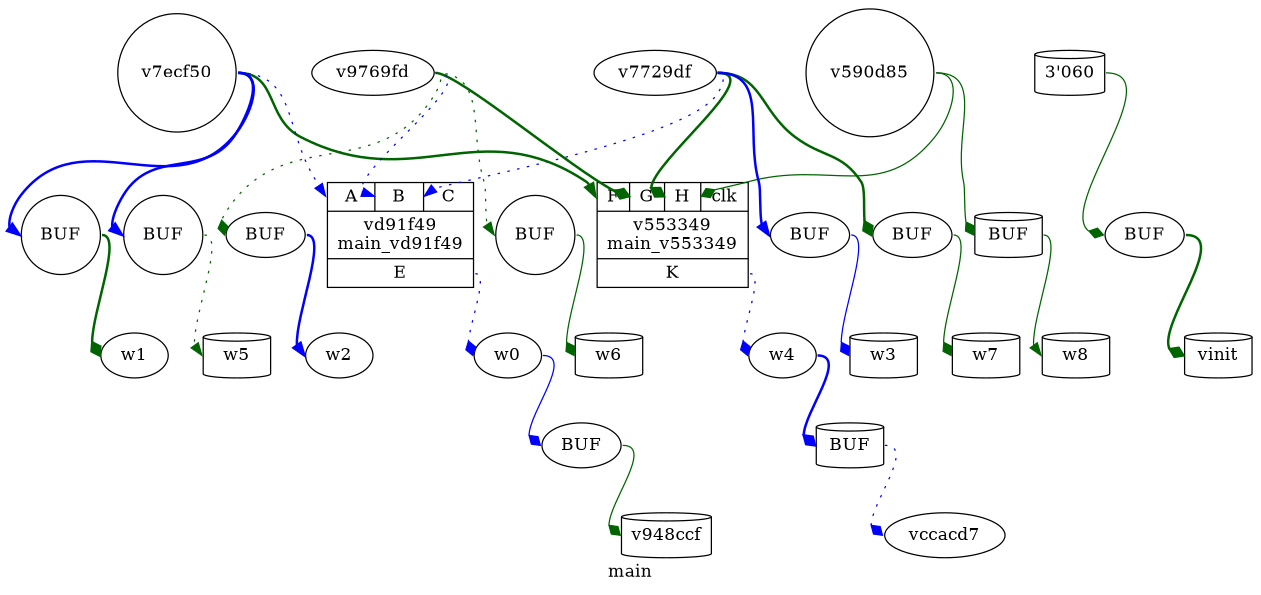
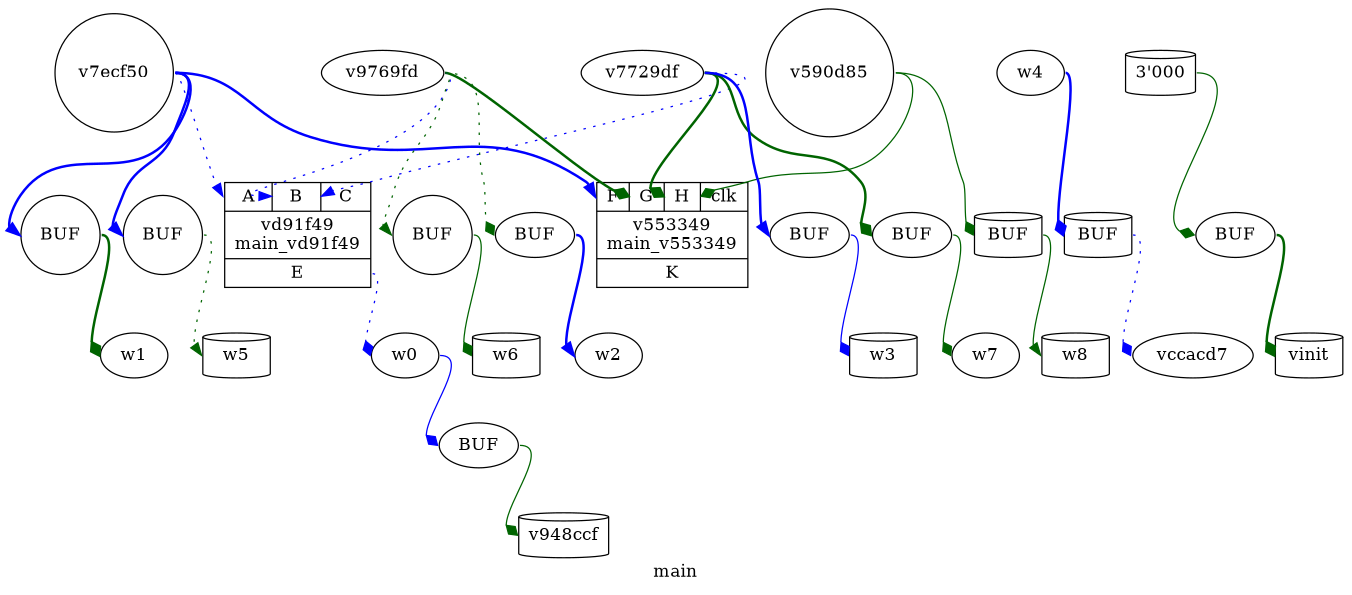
  digraph {
    label=main
    rankdir=TB
    remincross=true
    node [color=black fontcolor=black shape=ellipse]
    edge [arrowhead=diamond color=darkgreen headport=w style=bold tailport=e]
    n1 [label=v590d85 shape=circle]
    n2 [label="{{<p18> F|<p19> G|<p20> H|<p21> clk}|v553349\nmain_v553349|{<p22> K}}" shape=record color="" fontcolor=""]
    n3 [label=BUF shape=cylinder style=rounded color="" fontcolor=""]
    n4 [label=w4]
    n5 [label=w8 shape=cylinder]
    n6 [label=v7729df]
    n7 [label="{{<p24> A|<p25> B|<p26> C}|vd91f49\nmain_vd91f49|{<p27> E}}" shape=record color="" fontcolor=""]
    n8 [label=BUF style=rounded color="" fontcolor=""]
    n9 [label=BUF style=rounded color="" fontcolor=""]
    n10 [label=w0]
-   n11 [label=w7 shape=cylinder]
+   n11 [label=w7]
    n12 [label=w3 shape=cylinder]
    n13 [label=v7ecf50 shape=circle]
    n14 [label=BUF shape=circle style=rounded color="" fontcolor=""]
    n15 [label=BUF shape=circle style=rounded color="" fontcolor=""]
    n16 [label=w5 shape=cylinder]
    n17 [label=w1]
    n18 [label=v948ccf shape=cylinder]
    n19 [label=v9769fd]
    n20 [label=BUF shape=circle style=rounded color="" fontcolor=""]
    n21 [label=BUF style=rounded color="" fontcolor=""]
    n22 [label=w6 shape=cylinder]
    n23 [label=w2]
    n24 [label=vccacd7]
    n25 [label=vinit shape=cylinder]
    n26 [label=BUF style=rounded color="" fontcolor=""]
    n27 [label=BUF shape=cylinder style=rounded color="" fontcolor=""]
-   n28 [label="3'060" shape=cylinder color="" fontcolor=""]
+   n28 [label="3'000" shape=cylinder color="" fontcolor=""]
    n29 [label=BUF style=rounded color="" fontcolor=""]
    n1 -> n2 [headport="p21:w" style=solid]
    n1 -> n3 [headport="w:w" style=solid]
-   n2 -> n4 [color=blue style=dotted tailport="p22:e"]
    n3 -> n5 [arrowhead=normal style=solid tailport="e:e"]
    n4 -> n27 [color=blue headport="w:w"]
    n6 -> n2 [headport="p20:w"]
    n6 -> n7 [arrowhead=normal color=blue headport="p26:w" style=dotted]
    n6 -> n8 [headport="w:w"]
    n6 -> n9 [arrowhead=normal color=blue headport="w:w"]
    n7 -> n10 [color=blue style=dotted tailport="p27:e"]
    n8 -> n11 [style=solid tailport="e:e"]
    n9 -> n12 [color=blue style=solid tailport="e:e"]
    n10 -> n26 [color=blue headport="w:w" style=solid]
-   n13 -> n2 [arrowhead=normal headport="p18:w"]
+   n13 -> n2 [arrowhead=normal color=blue headport="p18:w"]
    n13 -> n7 [arrowhead=normal color=blue headport="p24:w" style=dotted]
    n13 -> n14 [arrowhead=normal color=blue headport="w:w"]
    n13 -> n15 [arrowhead=normal color=blue headport="w:w"]
    n14 -> n16 [arrowhead=normal style=dotted tailport="e:e"]
    n15 -> n17 [tailport="e:e"]
    n19 -> n2 [headport="p19:w"]
    n19 -> n7 [arrowhead=normal color=blue headport="p25:w" style=dotted]
    n19 -> n20 [arrowhead=normal headport="w:w" style=dotted]
    n19 -> n21 [headport="w:w" style=dotted]
    n20 -> n22 [style=solid tailport="e:e"]
    n21 -> n23 [arrowhead=normal color=blue tailport="e:e"]
    n26 -> n18 [style=solid tailport="e:e"]
    n27 -> n24 [color=blue style=dotted tailport="e:e"]
    n28 -> n29 [headport="w:w" style=solid]
    n29 -> n25 [tailport="e:e"]
  }
